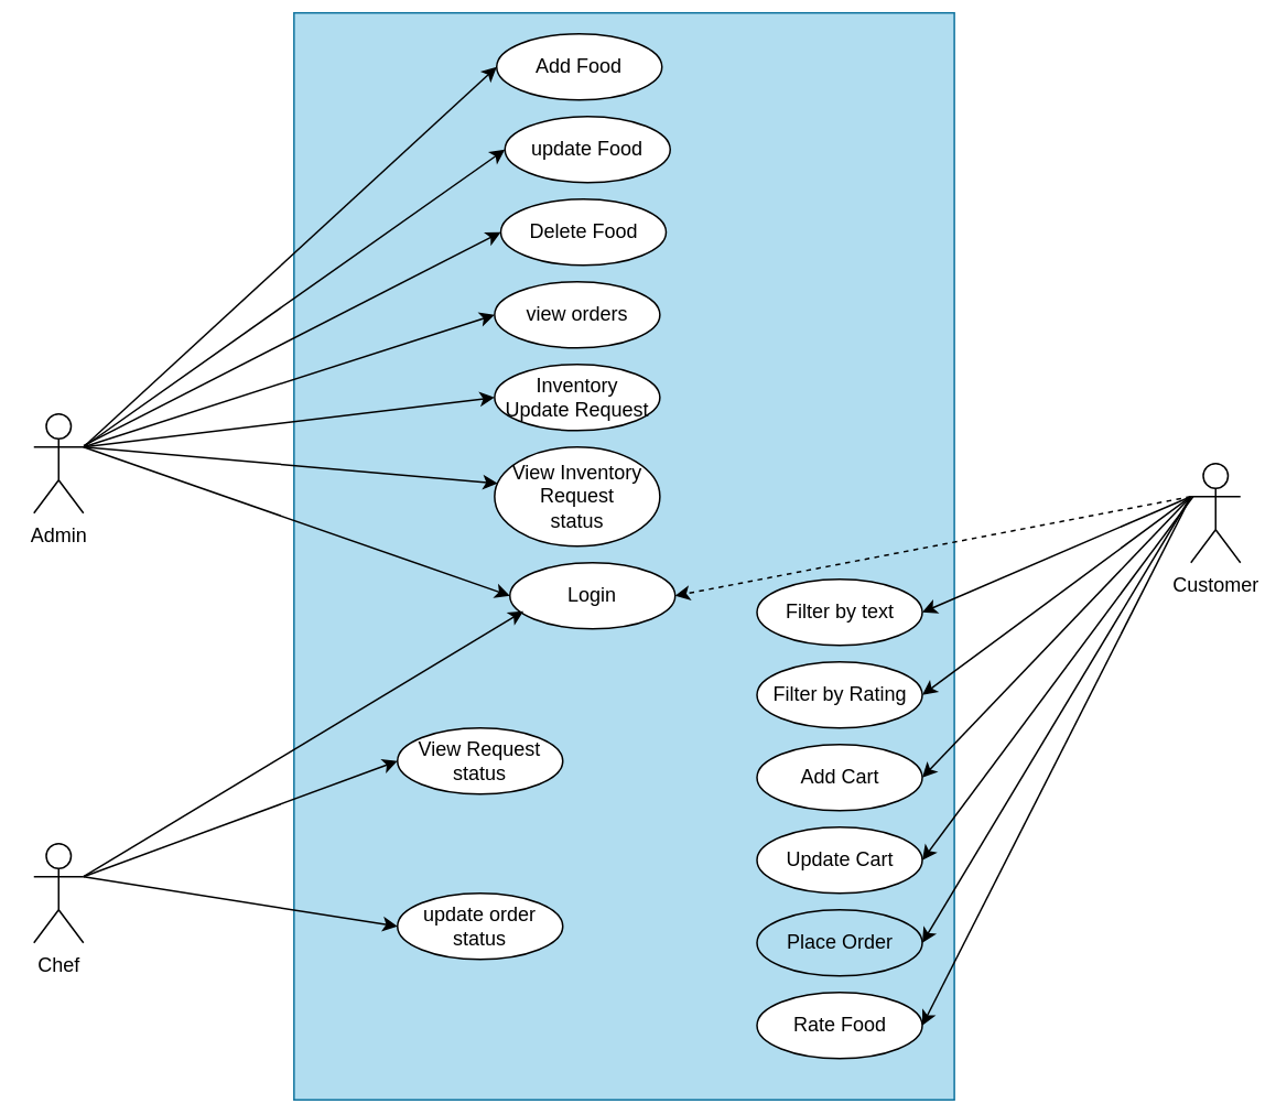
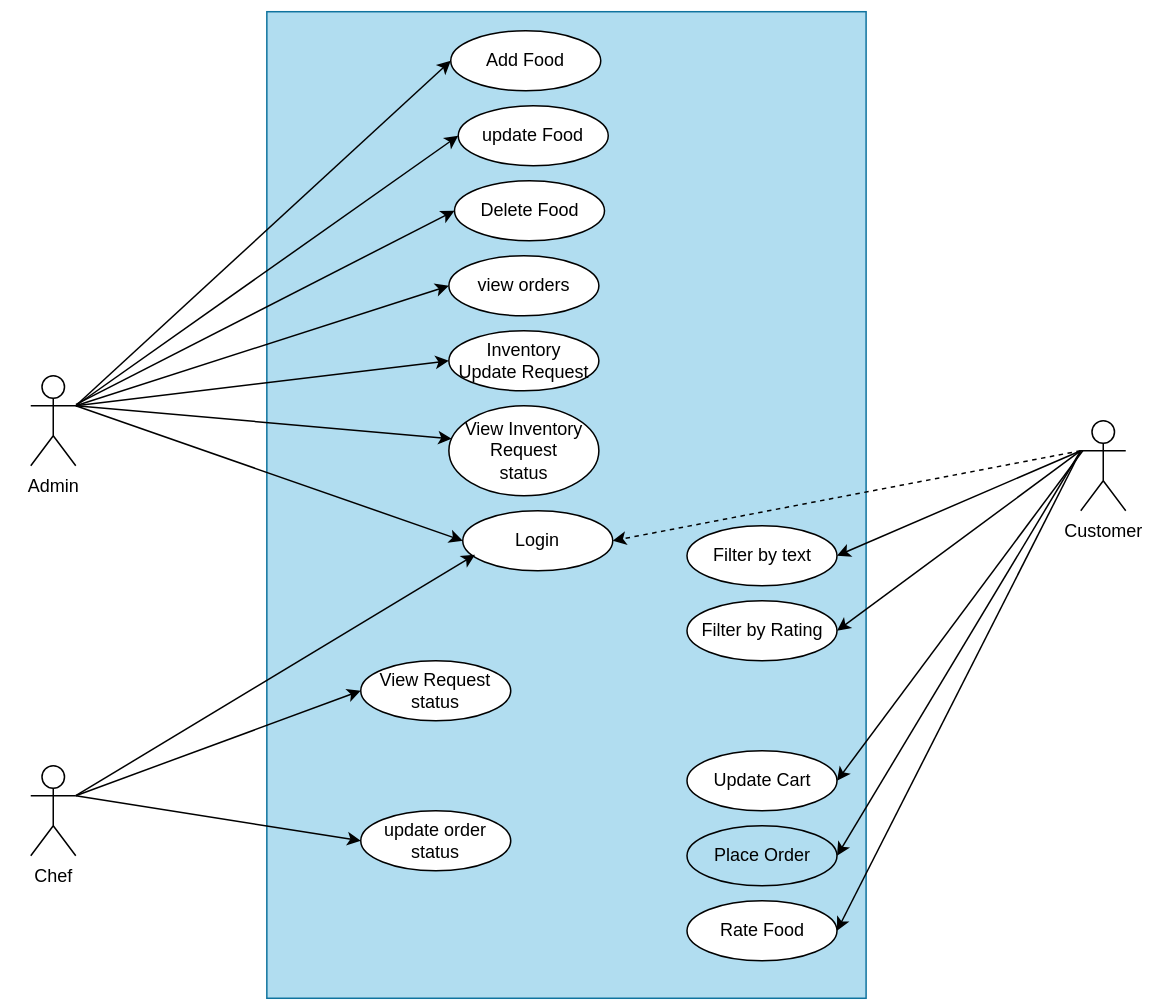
  <mxCell id="0" />
  <mxCell id="1" parent="0" />
  <mxCell id="2" value="" style="rounded=0;whiteSpace=wrap;html=1;rotation=90;fillColor=#b1ddf0;strokeColor=#10739e;" parent="1" vertex="1"><mxGeometry x="48.3" y="136.41" width="657.7" height="399.51" as="geometry" /></mxCell>
  <mxCell id="3" value="Admin" style="shape=umlActor;verticalLabelPosition=bottom;verticalAlign=top;html=1;outlineConnect=0;" parent="1" vertex="1"><mxGeometry x="20" y="250" width="30" height="60" as="geometry" /></mxCell>
  <mxCell id="4" value="Customer" style="shape=umlActor;verticalLabelPosition=bottom;verticalAlign=top;html=1;outlineConnect=0;" parent="1" vertex="1"><mxGeometry x="720" y="280" width="30" height="60" as="geometry" /></mxCell>
  <mxCell id="5" value="update Food" style="ellipse;whiteSpace=wrap;html=1;" parent="1" vertex="1"><mxGeometry x="305" y="70" width="100" height="40" as="geometry" /></mxCell>
  <mxCell id="6" value="Login" style="ellipse;whiteSpace=wrap;html=1;" parent="1" vertex="1"><mxGeometry x="308" y="340" width="100" height="40" as="geometry" /></mxCell>
  <mxCell id="7" value="Add Food" style="ellipse;whiteSpace=wrap;html=1;" parent="1" vertex="1"><mxGeometry x="300" y="20" width="100" height="40" as="geometry" /></mxCell>
  <mxCell id="8" value="view orders" style="ellipse;whiteSpace=wrap;html=1;" parent="1" vertex="1"><mxGeometry x="298.75" y="170" width="100" height="40" as="geometry" /></mxCell>
  <mxCell id="9" value="" style="endArrow=classic;html=1;rounded=0;entryX=0;entryY=0.5;entryDx=0;entryDy=0;" parent="1" target="6" edge="1"><mxGeometry width="50" height="50" relative="1" as="geometry"><mxPoint x="50" y="270" as="sourcePoint" /><mxPoint x="170" y="100" as="targetPoint" /></mxGeometry></mxCell>
  <mxCell id="10" value="" style="endArrow=classic;html=1;rounded=0;entryX=1;entryY=0.5;entryDx=0;entryDy=0;exitX=0;exitY=0.333;exitDx=0;exitDy=0;exitPerimeter=0;dashed=1;" parent="1" source="4" target="6" edge="1"><mxGeometry width="50" height="50" relative="1" as="geometry"><mxPoint x="580" y="200" as="sourcePoint" /><mxPoint x="630" y="150" as="targetPoint" /></mxGeometry></mxCell>
  <mxCell id="11" value="Delete Food" style="ellipse;whiteSpace=wrap;html=1;" parent="1" vertex="1"><mxGeometry x="302.5" y="120" width="100" height="40" as="geometry" /></mxCell>
  <mxCell id="12" value="Filter by text" style="ellipse;whiteSpace=wrap;html=1;" parent="1" vertex="1"><mxGeometry x="457.5" y="350" width="100" height="40" as="geometry" /></mxCell>
  <mxCell id="13" value="Filter by Rating" style="ellipse;whiteSpace=wrap;html=1;" parent="1" vertex="1"><mxGeometry x="457.5" y="400" width="100" height="40" as="geometry" /></mxCell>
- <mxCell id="14" value="Add Cart" style="ellipse;whiteSpace=wrap;html=1;" parent="1" vertex="1"><mxGeometry x="457.5" y="450" width="100" height="40" as="geometry" /></mxCell>
  <mxCell id="15" value="Update Cart" style="ellipse;whiteSpace=wrap;html=1;" parent="1" vertex="1"><mxGeometry x="457.5" y="500" width="100" height="40" as="geometry" /></mxCell>
  <mxCell id="16" value="Place Order" style="ellipse;whiteSpace=wrap;html=1;fillColor=#b1ddf0;" parent="1" vertex="1"><mxGeometry x="457.5" y="550" width="100" height="40" as="geometry" /></mxCell>
  <mxCell id="17" value="Rate Food" style="ellipse;whiteSpace=wrap;html=1;" parent="1" vertex="1"><mxGeometry x="457.5" y="600" width="100" height="40" as="geometry" /></mxCell>
  <mxCell id="18" value="" style="endArrow=classic;html=1;rounded=0;entryX=1;entryY=0.5;entryDx=0;entryDy=0;exitX=0;exitY=0.333;exitDx=0;exitDy=0;exitPerimeter=0;" parent="1" source="4" target="12" edge="1"><mxGeometry width="50" height="50" relative="1" as="geometry"><mxPoint x="730" y="310" as="sourcePoint" /><mxPoint x="545.355" y="428.787" as="targetPoint" /></mxGeometry></mxCell>
- <mxCell id="19" value="" style="endArrow=classic;html=1;rounded=0;entryX=1;entryY=0.5;entryDx=0;entryDy=0;exitX=0;exitY=0.333;exitDx=0;exitDy=0;exitPerimeter=0;" parent="1" source="4" target="14" edge="1"><mxGeometry width="50" height="50" relative="1" as="geometry"><mxPoint x="740" y="320" as="sourcePoint" /><mxPoint x="559.2" y="506.08" as="targetPoint" /></mxGeometry></mxCell>
  <mxCell id="20" value="" style="endArrow=classic;html=1;rounded=0;entryX=1;entryY=0.5;entryDx=0;entryDy=0;" parent="1" target="16" edge="1"><mxGeometry width="50" height="50" relative="1" as="geometry"><mxPoint x="720" y="300" as="sourcePoint" /><mxPoint x="560" y="640" as="targetPoint" /></mxGeometry></mxCell>
  <mxCell id="21" value="" style="endArrow=classic;html=1;rounded=0;entryX=1;entryY=0.5;entryDx=0;entryDy=0;" parent="1" target="17" edge="1"><mxGeometry width="50" height="50" relative="1" as="geometry"><mxPoint x="720" y="300" as="sourcePoint" /><mxPoint x="570" y="650" as="targetPoint" /></mxGeometry></mxCell>
  <mxCell id="22" value="" style="endArrow=classic;html=1;rounded=0;entryX=0;entryY=0.5;entryDx=0;entryDy=0;" parent="1" target="8" edge="1"><mxGeometry width="50" height="50" relative="1" as="geometry"><mxPoint x="50" y="270" as="sourcePoint" /><mxPoint x="300" y="90" as="targetPoint" /></mxGeometry></mxCell>
  <mxCell id="23" value="" style="endArrow=classic;html=1;rounded=0;entryX=0;entryY=0.5;entryDx=0;entryDy=0;" parent="1" target="7" edge="1"><mxGeometry width="50" height="50" relative="1" as="geometry"><mxPoint x="50" y="270" as="sourcePoint" /><mxPoint x="194.8" y="130.92" as="targetPoint" /></mxGeometry></mxCell>
  <mxCell id="24" value="Chef" style="shape=umlActor;verticalLabelPosition=bottom;verticalAlign=top;html=1;outlineConnect=0;" parent="1" vertex="1"><mxGeometry x="20" y="510" width="30" height="60" as="geometry" /></mxCell>
  <mxCell id="25" value="" style="endArrow=classic;html=1;rounded=0;entryX=0;entryY=0.5;entryDx=0;entryDy=0;exitX=1;exitY=0.333;exitDx=0;exitDy=0;exitPerimeter=0;" parent="1" source="24" target="31" edge="1"><mxGeometry width="50" height="50" relative="1" as="geometry"><mxPoint x="50" y="620" as="sourcePoint" /><mxPoint x="195" y="670" as="targetPoint" /></mxGeometry></mxCell>
  <mxCell id="26" value="Inventory&lt;br&gt;Update Request" style="ellipse;whiteSpace=wrap;html=1;" parent="1" vertex="1"><mxGeometry x="298.75" y="220" width="100" height="40" as="geometry" /></mxCell>
  <mxCell id="27" value="View Inventory Request&lt;br&gt;status" style="ellipse;whiteSpace=wrap;html=1;" parent="1" vertex="1"><mxGeometry x="298.75" y="270" width="100" height="60" as="geometry" /></mxCell>
  <mxCell id="28" value="update order&lt;br&gt;status" style="ellipse;whiteSpace=wrap;html=1;" parent="1" vertex="1"><mxGeometry x="240" y="540" width="100" height="40" as="geometry" /></mxCell>
  <mxCell id="29" value="" style="endArrow=classic;html=1;rounded=0;entryX=0.019;entryY=0.367;entryDx=0;entryDy=0;entryPerimeter=0;" parent="1" target="27" edge="1"><mxGeometry width="50" height="50" relative="1" as="geometry"><mxPoint x="50" y="270" as="sourcePoint" /><mxPoint x="210" y="300" as="targetPoint" /></mxGeometry></mxCell>
  <mxCell id="30" value="" style="endArrow=classic;html=1;rounded=0;entryX=0;entryY=0.5;entryDx=0;entryDy=0;" parent="1" target="26" edge="1"><mxGeometry width="50" height="50" relative="1" as="geometry"><mxPoint x="50" y="270" as="sourcePoint" /><mxPoint x="244" y="598" as="targetPoint" /></mxGeometry></mxCell>
  <mxCell id="31" value="View Request&lt;br&gt;status" style="ellipse;whiteSpace=wrap;html=1;" parent="1" vertex="1"><mxGeometry x="240" y="440" width="100" height="40" as="geometry" /></mxCell>
  <mxCell id="32" value="" style="endArrow=classic;html=1;rounded=0;exitX=1;exitY=0.333;exitDx=0;exitDy=0;exitPerimeter=0;entryX=0.082;entryY=0.733;entryDx=0;entryDy=0;entryPerimeter=0;" parent="1" source="24" target="6" edge="1"><mxGeometry width="50" height="50" relative="1" as="geometry"><mxPoint x="35" y="290" as="sourcePoint" /><mxPoint x="320" y="370" as="targetPoint" /></mxGeometry></mxCell>
  <mxCell id="33" value="" style="endArrow=classic;html=1;rounded=0;entryX=0;entryY=0.5;entryDx=0;entryDy=0;" parent="1" target="5" edge="1"><mxGeometry width="50" height="50" relative="1" as="geometry"><mxPoint x="50" y="270" as="sourcePoint" /><mxPoint x="204.8" y="140.92" as="targetPoint" /></mxGeometry></mxCell>
  <mxCell id="34" value="" style="endArrow=classic;html=1;rounded=0;entryX=0;entryY=0.5;entryDx=0;entryDy=0;" parent="1" target="11" edge="1"><mxGeometry width="50" height="50" relative="1" as="geometry"><mxPoint x="50.2" y="269.08" as="sourcePoint" /><mxPoint x="190" y="130" as="targetPoint" /></mxGeometry></mxCell>
  <mxCell id="35" value="" style="endArrow=classic;html=1;rounded=0;entryX=1;entryY=0.5;entryDx=0;entryDy=0;exitX=0;exitY=0.333;exitDx=0;exitDy=0;exitPerimeter=0;" parent="1" source="4" target="13" edge="1"><mxGeometry width="50" height="50" relative="1" as="geometry"><mxPoint x="730" y="310" as="sourcePoint" /><mxPoint x="538" y="368" as="targetPoint" /></mxGeometry></mxCell>
  <mxCell id="36" value="" style="endArrow=classic;html=1;rounded=0;entryX=1;entryY=0.5;entryDx=0;entryDy=0;" parent="1" target="15" edge="1"><mxGeometry width="50" height="50" relative="1" as="geometry"><mxPoint x="721.333" y="300" as="sourcePoint" /><mxPoint x="370" y="490" as="targetPoint" /></mxGeometry></mxCell>
  <mxCell id="37" value="" style="endArrow=classic;html=1;rounded=0;entryX=0;entryY=0.5;entryDx=0;entryDy=0;" parent="1" target="28" edge="1"><mxGeometry width="50" height="50" relative="1" as="geometry"><mxPoint x="50" y="530" as="sourcePoint" /><mxPoint x="219" y="605" as="targetPoint" /></mxGeometry></mxCell>
